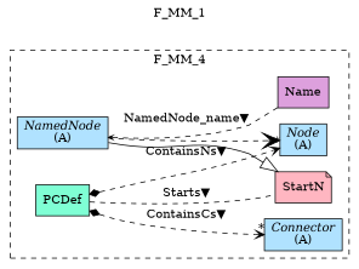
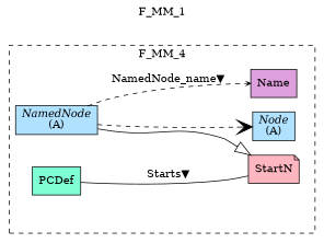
  digraph {
    label=F_MM_1
    labelfontsize=12
    labelloc=tl
    rankdir=LR
    node [fillcolor=lightskyblue1 shape=record style=filled]
    edge [arrowhead=vee style=dashed]
    n1 [label=<{<I>NamedNode</I><br/>(A)}>]
    n2 [fillcolor=plum label=Name shape=box]
    n3 [label=<{<I>Node</I><br/>(A)}>]
-   n4 [label=<{<I>Connector</I><br/>(A)}>]
    n5 [fillcolor=aquamarine label=PCDef shape=box]
    n6 [fillcolor=lightpink label=StartN shape=note]
    subgraph cluster_1 {
      label=F_MM_4
      style=dashed
      n1
      n2
      n3
-     n4
      n5
      n6
    }
-   n2 -> n1 [arrowsize=.5 label="NamedNode_name▼"]
+   n1 -> n2 [arrowsize=.5 label="NamedNode_name▼"]
    n1 -> n3 [arrowsize=2.0]
    n1 -> n6 [arrowhead=onormal arrowsize=2.0 style=solid]
-   n5 -> n3 [arrowtail=diamond dir=both headlabel="*" label="ContainsNs▼"]
-   n5 -> n4 [arrowtail=diamond dir=both headlabel="*" label="ContainsCs▼"]
-   n5 -> n6 [dir=none label="Starts▼" arrowhead=""]
+   n5 -> n6 [dir=none label="Starts▼" style=solid arrowhead=""]
  }
